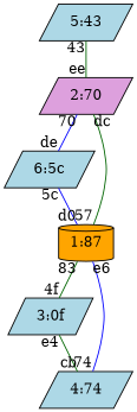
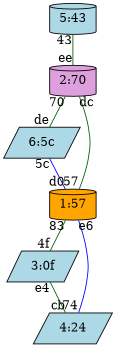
  graph {
    node [fillcolor=lightblue shape=parallelogram style=filled]
    edge [color=darkgreen]
-   "2:70" [fillcolor=plum]
-   "5:43"
+   "2:70" [fillcolor=plum shape=cylinder]
+   "5:43" [shape=cylinder]
    "6:5c"
-   "1:57" [fillcolor=orange shape=cylinder label="1:87"]
+   "1:57" [fillcolor=orange shape=cylinder]
    n5 [label="3:0f"]
-   "4:74"
-   "2:70" -- "6:5c" [color=blue headlabel=de taillabel=70]
+   "4:74" [label="4:24"]
+   "2:70" -- "6:5c" [headlabel=de taillabel=70]
    "2:70" -- "1:57" [headlabel=57 taillabel=dc]
    "5:43" -- "2:70" [headlabel=ee taillabel=43]
    "6:5c" -- "1:57" [color=blue headlabel=d0 taillabel="5c"]
    "1:57" -- n5 [headlabel="4f" taillabel=83]
    "1:57" -- "4:74" [color=blue headlabel=74 taillabel=e6]
    n5 -- "4:74" [headlabel=cb taillabel=e4]
  }
